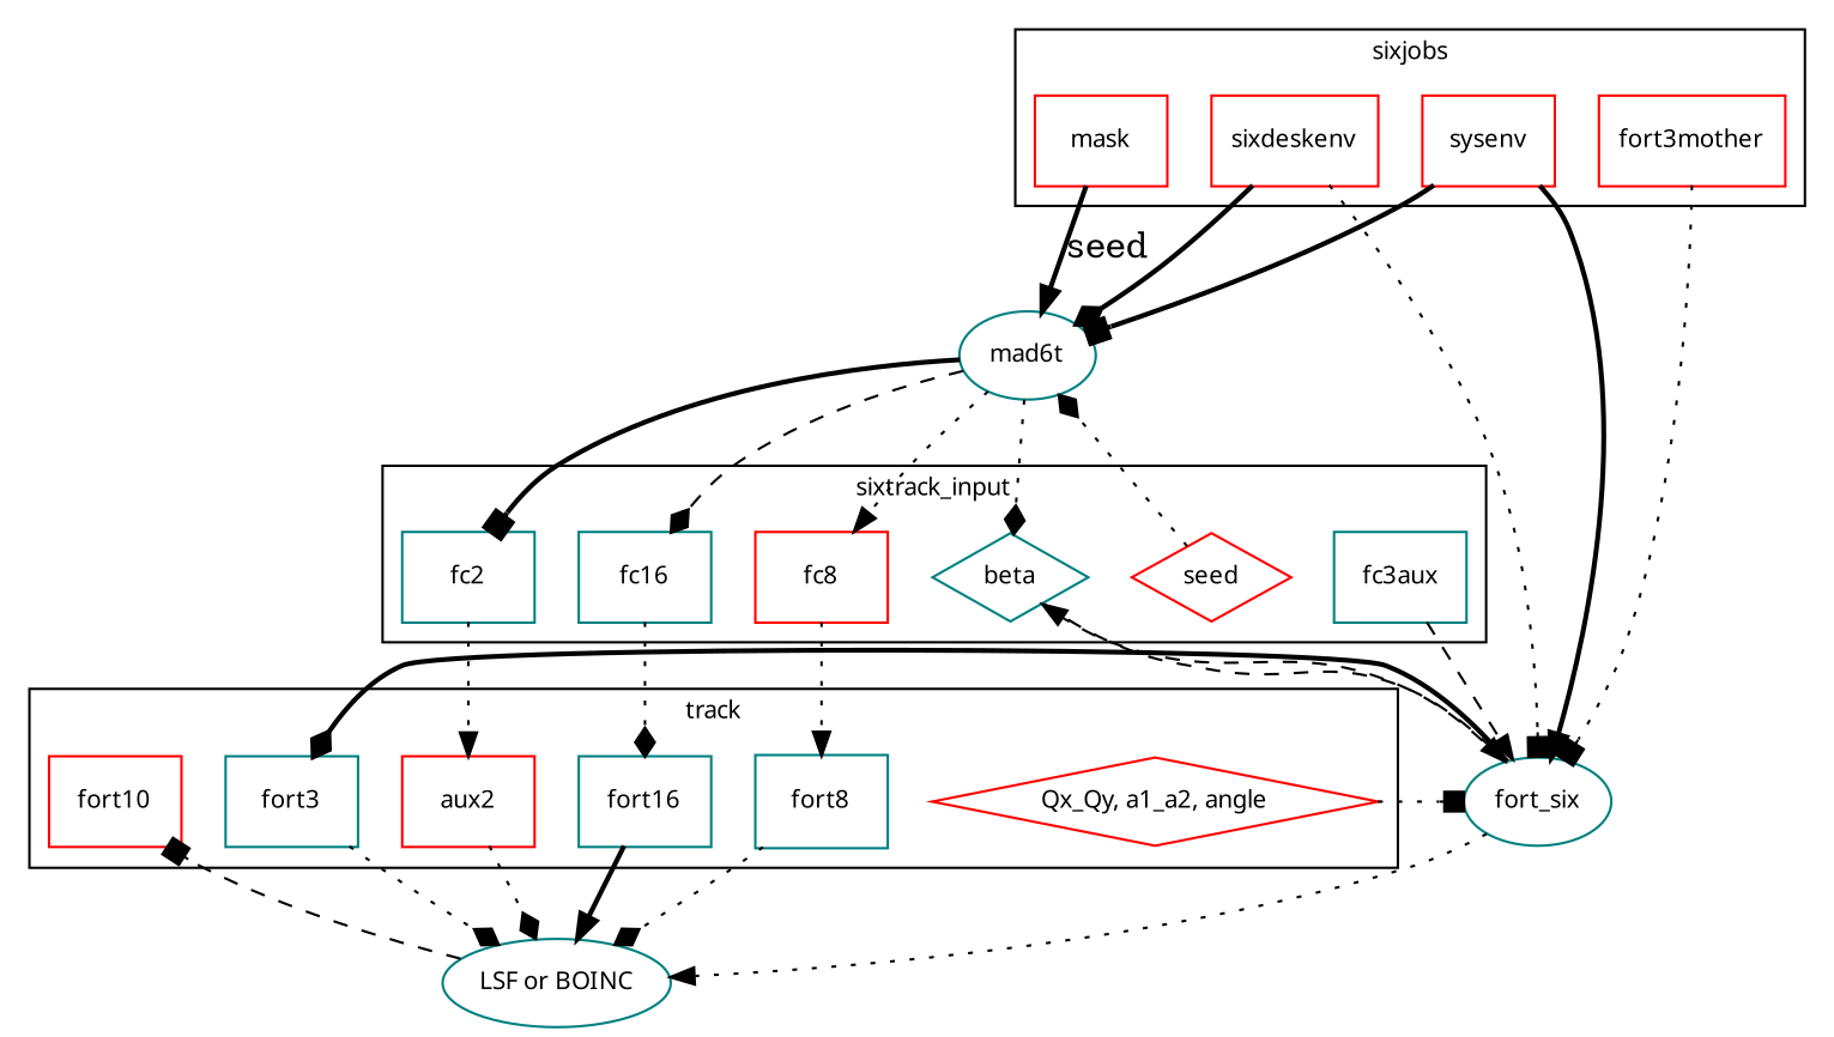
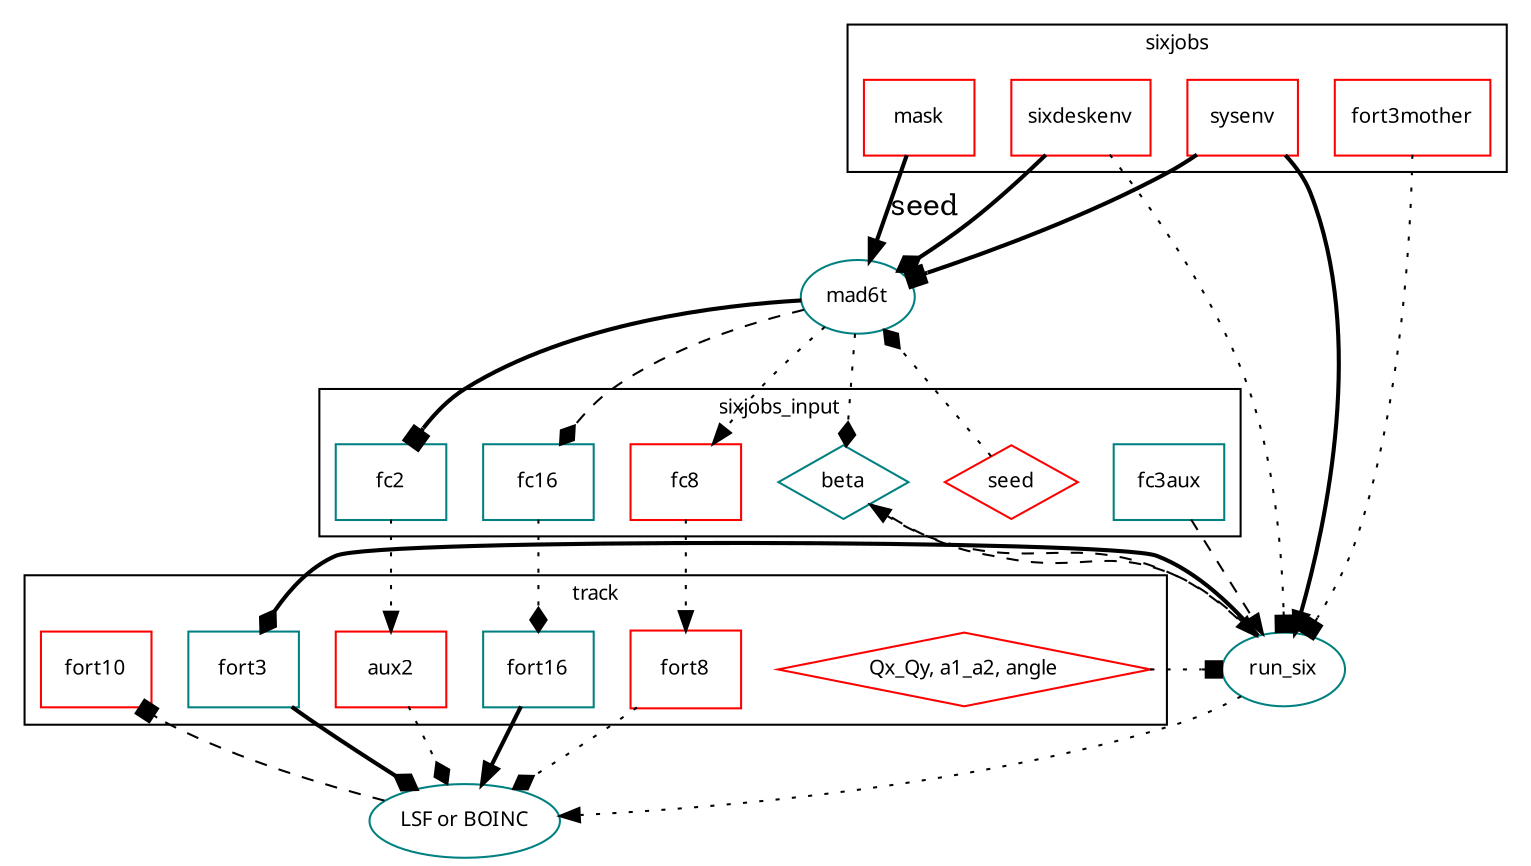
  digraph {
    compound=true
    fontname=Verdana
    fontsize=10
    node [color=red fontname=Verdana fontsize=10 shape=record]
    edge [arrowhead=normal style=dotted]
    seed [shape=diamond]
    beta [color=teal shape=diamond]
    n3 [label="Qx_Qy, a1_a2, angle" shape=diamond]
    mad6t [color=teal shape=ellipse]
-   run_six [color=teal shape=ellipse label=fort_six]
+   run_six [color=teal shape=ellipse]
    n6 [color=teal label="LSF or BOINC" shape=ellipse]
    sixdeskenv
    mask
    sysenv
    fort3mother
    fc2 [color=teal]
    fc16 [color=teal]
    fc8
    fc3aux [color=teal]
    fort3 [color=teal]
    n16 [label=aux2]
    fort16 [color=teal]
-   fort8 [color=teal]
+   fort8
    fort10
    subgraph sub_1 {
      seed
      beta
      n3
    }
    subgraph sub_2 {
      mad6t
      run_six
      n6
    }
    subgraph cluster_3 {
      label=sixjobs
      sixdeskenv
      mask
      sysenv
      fort3mother
    }
    subgraph cluster_4 {
-     label=sixtrack_input
+     label=sixjobs_input
      seed
      beta
      fc2
      fc16
      fc8
      fc3aux
    }
    subgraph cluster_5 {
      label=track
      n3
      fort3
      n16
      fort16
      fort8
      fort10
    }
    seed -> mad6t [arrowhead=diamond]
    beta -> run_six [style=dashed]
    n3 -> run_six [arrowhead=box]
    mad6t -> beta [arrowhead=diamond]
    mad6t -> fc2 [arrowhead=box style=bold]
    mad6t -> fc16 [arrowhead=diamond style=dashed]
    mad6t -> fc8
    run_six -> beta [style=dashed]
    run_six -> n6
    run_six -> fort3 [arrowhead=diamond style=bold]
    n6 -> fort10 [arrowhead=box style=dashed]
    sixdeskenv -> mad6t [arrowhead=diamond style=bold]
    sixdeskenv -> run_six [arrowhead=box]
    mask -> mad6t [label=seed style=bold]
    sysenv -> mad6t [arrowhead=box style=bold]
    sysenv -> run_six [style=bold]
    fort3mother -> run_six [arrowhead=box]
    fc2 -> n16
    fc16 -> fort16 [arrowhead=diamond]
    fc8 -> fort8
    fc3aux -> run_six [style=dashed]
-   fort3 -> n6 [arrowhead=diamond]
+   fort3 -> n6 [arrowhead=diamond style=bold]
    n16 -> n6 [arrowhead=diamond]
    fort16 -> n6 [style=bold]
    fort8 -> n6 [arrowhead=diamond]
  }
